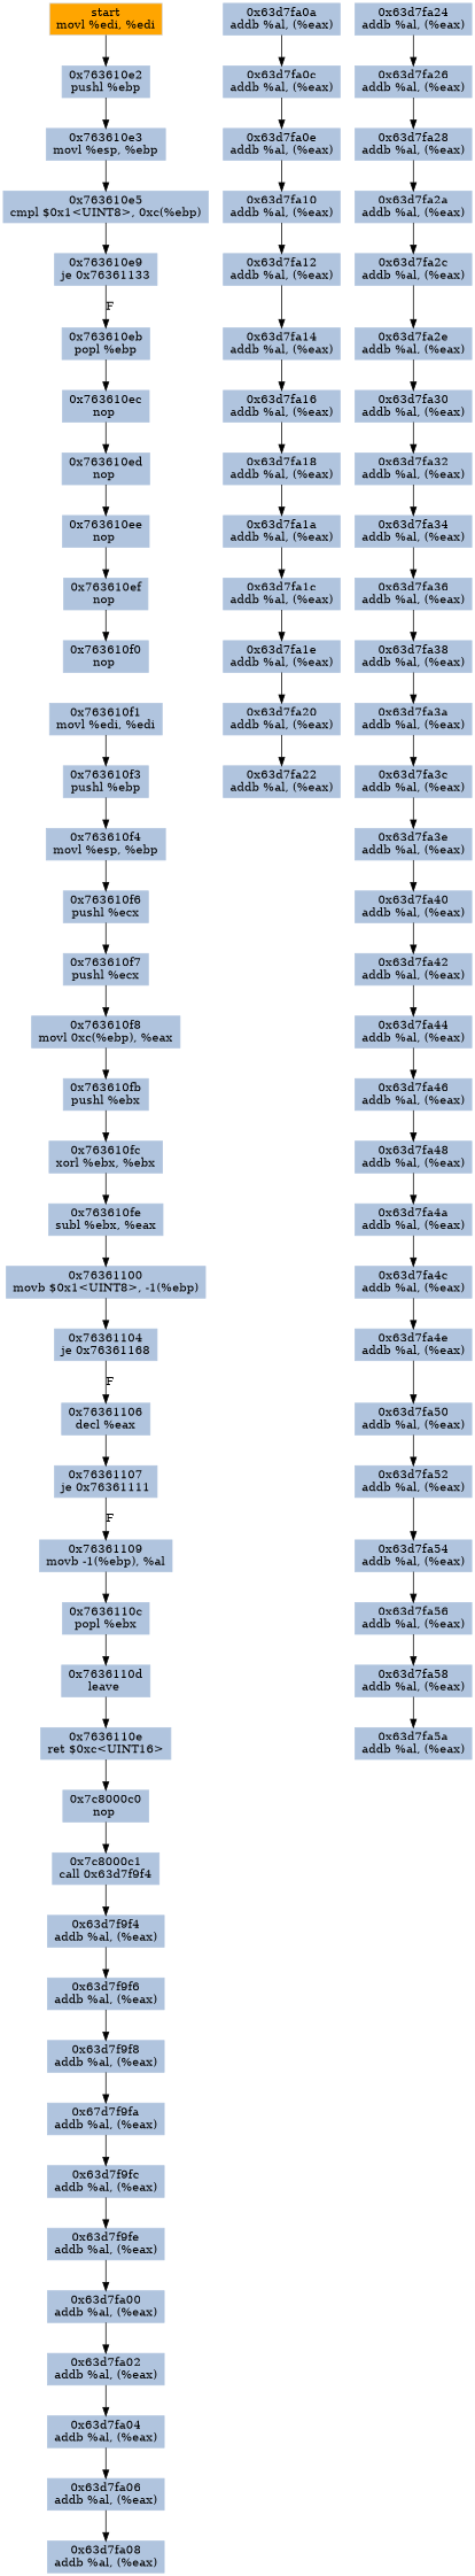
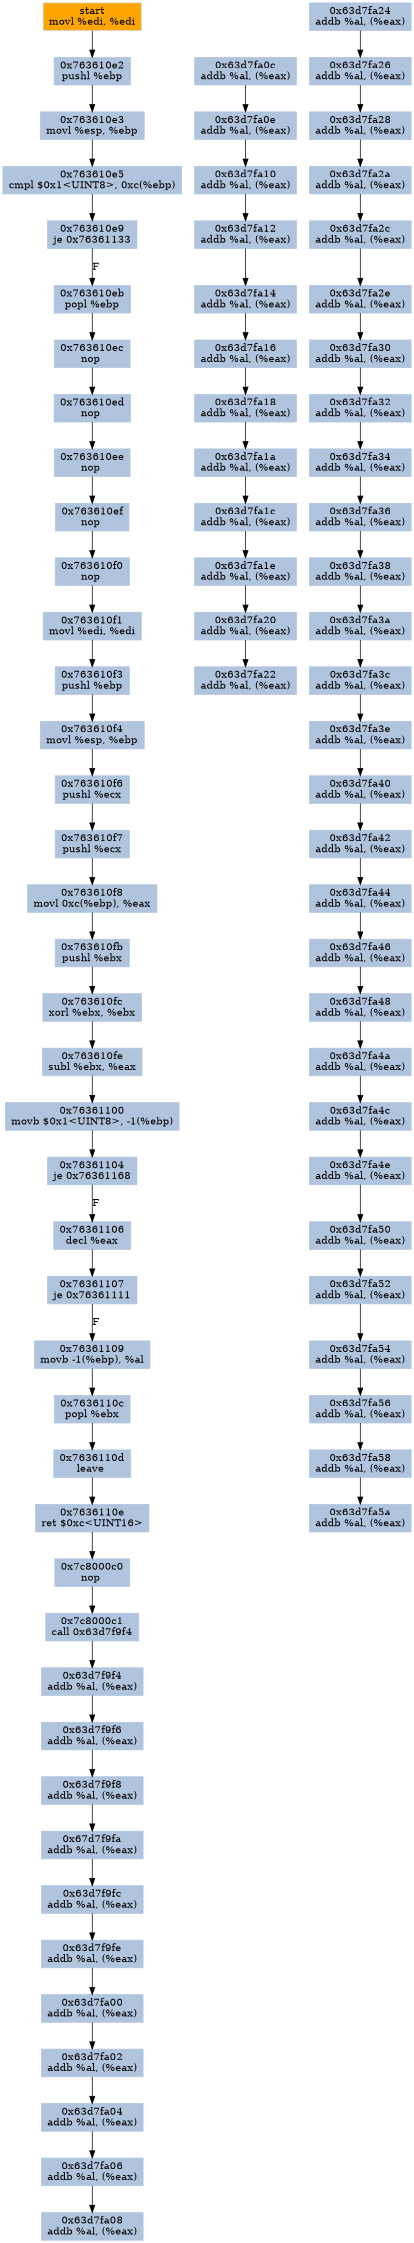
  digraph {
    fontname="DejaVu Serif"
    node [color=lightsteelblue fillcolor=lightsteelblue fontname="DejaVu Serif" shape=rectangle style=filled]
    edge [color="#000000" fontname="DejaVu Serif"]
    n1 [color=lightgrey fillcolor=orange label="start\nmovl %edi, %edi"]
    n2 [label="0x763610e2\npushl %ebp"]
    n3 [label="0x763610e3\nmovl %esp, %ebp"]
    n4 [label="0x763610e5\ncmpl $0x1<UINT8>, 0xc(%ebp)"]
    n5 [label="0x763610e9\nje 0x76361133"]
    n6 [label="0x763610eb\npopl %ebp"]
    n7 [label="0x763610ec\nnop "]
    n8 [label="0x763610ed\nnop "]
    n9 [label="0x763610ee\nnop "]
    n10 [label="0x763610ef\nnop "]
    n11 [label="0x763610f0\nnop "]
    n12 [label="0x763610f1\nmovl %edi, %edi"]
    n13 [label="0x763610f3\npushl %ebp"]
    n14 [label="0x763610f4\nmovl %esp, %ebp"]
    n15 [label="0x763610f6\npushl %ecx"]
    n16 [label="0x763610f7\npushl %ecx"]
    n17 [label="0x763610f8\nmovl 0xc(%ebp), %eax"]
    n18 [label="0x763610fb\npushl %ebx"]
    n19 [label="0x763610fc\nxorl %ebx, %ebx"]
    n20 [label="0x763610fe\nsubl %ebx, %eax"]
    n21 [label="0x76361100\nmovb $0x1<UINT8>, -1(%ebp)"]
    n22 [label="0x76361104\nje 0x76361168"]
    n23 [label="0x76361106\ndecl %eax"]
    n24 [label="0x76361107\nje 0x76361111"]
    n25 [label="0x76361109\nmovb -1(%ebp), %al"]
    n26 [label="0x7636110c\npopl %ebx"]
    n27 [label="0x7636110d\nleave "]
    n28 [label="0x7636110e\nret $0xc<UINT16>"]
    n29 [label="0x7c8000c0\nnop "]
    n30 [label="0x7c8000c1\ncall 0x63d7f9f4"]
    n31 [label="0x63d7f9f4\naddb %al, (%eax)"]
    n32 [label="0x63d7f9f6\naddb %al, (%eax)"]
    n33 [label="0x63d7f9f8\naddb %al, (%eax)"]
    n34 [label="0x67d7f9fa\naddb %al, (%eax)"]
    n35 [label="0x63d7f9fc\naddb %al, (%eax)"]
    n36 [label="0x63d7f9fe\naddb %al, (%eax)"]
    n37 [label="0x63d7fa00\naddb %al, (%eax)"]
    n38 [label="0x63d7fa02\naddb %al, (%eax)"]
    n39 [label="0x63d7fa04\naddb %al, (%eax)"]
    n40 [label="0x63d7fa06\naddb %al, (%eax)"]
    n41 [label="0x63d7fa08\naddb %al, (%eax)"]
-   n42 [label="0x63d7fa0a\naddb %al, (%eax)"]
    n43 [label="0x63d7fa0c\naddb %al, (%eax)"]
    n44 [label="0x63d7fa0e\naddb %al, (%eax)"]
    n45 [label="0x63d7fa10\naddb %al, (%eax)"]
    n46 [label="0x63d7fa12\naddb %al, (%eax)"]
    n47 [label="0x63d7fa14\naddb %al, (%eax)"]
    n48 [label="0x63d7fa16\naddb %al, (%eax)"]
    n49 [label="0x63d7fa18\naddb %al, (%eax)"]
    n50 [label="0x63d7fa1a\naddb %al, (%eax)"]
    n51 [label="0x63d7fa1c\naddb %al, (%eax)"]
    n52 [label="0x63d7fa1e\naddb %al, (%eax)"]
    n53 [label="0x63d7fa20\naddb %al, (%eax)"]
    n54 [label="0x63d7fa22\naddb %al, (%eax)"]
    n55 [label="0x63d7fa24\naddb %al, (%eax)"]
    n56 [label="0x63d7fa26\naddb %al, (%eax)"]
    n57 [label="0x63d7fa28\naddb %al, (%eax)"]
    n58 [label="0x63d7fa2a\naddb %al, (%eax)"]
    n59 [label="0x63d7fa2c\naddb %al, (%eax)"]
    n60 [label="0x63d7fa2e\naddb %al, (%eax)"]
    n61 [label="0x63d7fa30\naddb %al, (%eax)"]
    n62 [label="0x63d7fa32\naddb %al, (%eax)"]
    n63 [label="0x63d7fa34\naddb %al, (%eax)"]
    n64 [label="0x63d7fa36\naddb %al, (%eax)"]
    n65 [label="0x63d7fa38\naddb %al, (%eax)"]
    n66 [label="0x63d7fa3a\naddb %al, (%eax)"]
    n67 [label="0x63d7fa3c\naddb %al, (%eax)"]
    n68 [label="0x63d7fa3e\naddb %al, (%eax)"]
    n69 [label="0x63d7fa40\naddb %al, (%eax)"]
    n70 [label="0x63d7fa42\naddb %al, (%eax)"]
    n71 [label="0x63d7fa44\naddb %al, (%eax)"]
    n72 [label="0x63d7fa46\naddb %al, (%eax)"]
    n73 [label="0x63d7fa48\naddb %al, (%eax)"]
    n74 [label="0x63d7fa4a\naddb %al, (%eax)"]
    n75 [label="0x63d7fa4c\naddb %al, (%eax)"]
    n76 [label="0x63d7fa4e\naddb %al, (%eax)"]
    n77 [label="0x63d7fa50\naddb %al, (%eax)"]
    n78 [label="0x63d7fa52\naddb %al, (%eax)"]
    n79 [label="0x63d7fa54\naddb %al, (%eax)"]
    n80 [label="0x63d7fa56\naddb %al, (%eax)"]
    n81 [label="0x63d7fa58\naddb %al, (%eax)"]
    n82 [label="0x63d7fa5a\naddb %al, (%eax)"]
    n1 -> n2
    n2 -> n3
    n3 -> n4
    n4 -> n5
    n5 -> n6 [label=F]
    n6 -> n7
    n7 -> n8
    n8 -> n9
    n9 -> n10
    n10 -> n11
+   n11 -> n12
    n12 -> n13
    n13 -> n14
    n14 -> n15
    n15 -> n16
    n16 -> n17
    n17 -> n18
    n18 -> n19
    n19 -> n20
    n20 -> n21
    n21 -> n22
    n22 -> n23 [label=F]
    n23 -> n24
    n24 -> n25 [label=F]
    n25 -> n26
    n26 -> n27
    n27 -> n28
    n28 -> n29
    n29 -> n30
    n30 -> n31
    n31 -> n32
    n32 -> n33
    n33 -> n34
    n34 -> n35
    n35 -> n36
    n36 -> n37
    n37 -> n38
    n38 -> n39
    n39 -> n40
    n40 -> n41
-   n42 -> n43
    n43 -> n44
    n44 -> n45
    n45 -> n46
    n46 -> n47
    n47 -> n48
    n48 -> n49
    n49 -> n50
    n50 -> n51
    n51 -> n52
    n52 -> n53
    n53 -> n54
    n55 -> n56
    n56 -> n57
    n57 -> n58
    n58 -> n59
    n59 -> n60
    n60 -> n61
    n61 -> n62
    n62 -> n63
    n63 -> n64
    n64 -> n65
    n65 -> n66
    n66 -> n67
    n67 -> n68
    n68 -> n69
    n69 -> n70
    n70 -> n71
    n71 -> n72
    n72 -> n73
    n73 -> n74
    n74 -> n75
    n75 -> n76
    n76 -> n77
    n77 -> n78
    n78 -> n79
    n79 -> n80
    n80 -> n81
    n81 -> n82
  }
